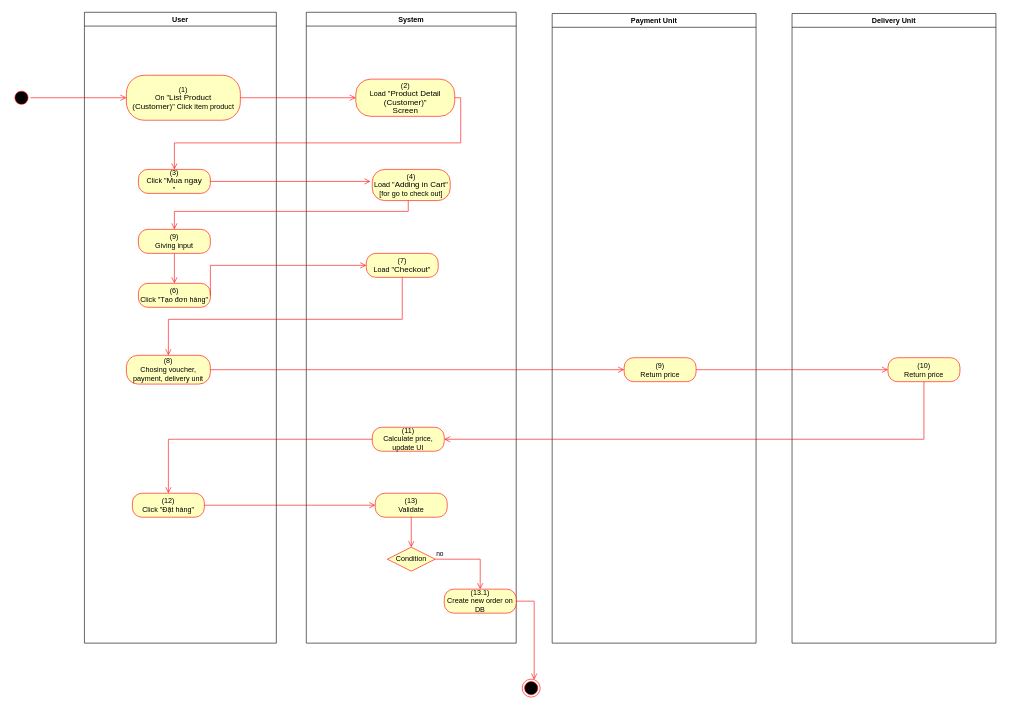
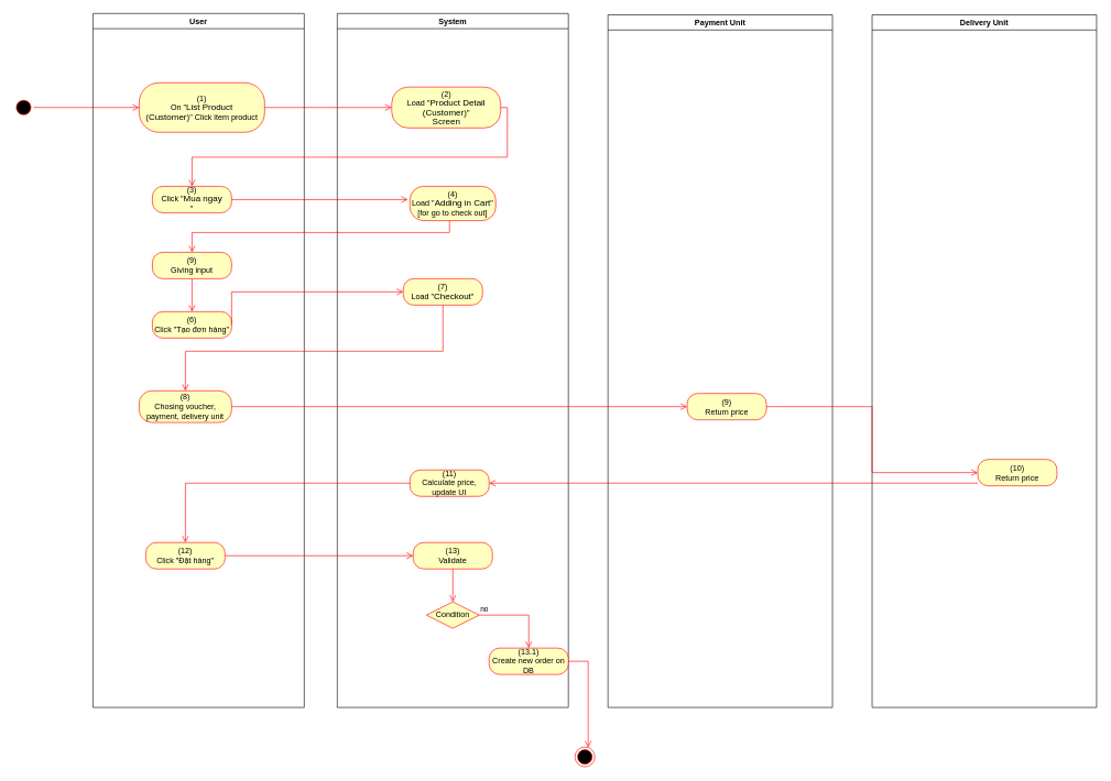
  <mxCell id="0" />
  <mxCell id="1" parent="0" />
  <mxCell id="2" value="User" style="swimlane;whiteSpace=wrap" parent="1" vertex="1"><mxGeometry x="140" y="20" width="320" height="1052" as="geometry"><mxRectangle x="120" y="128" width="60" height="23" as="alternateBounds" /></mxGeometry></mxCell>
  <mxCell id="3" value="(1)&lt;br style=&quot;padding: 0px ; margin: 0px&quot;&gt;On &quot;&lt;span lang=&quot;EN-GB&quot; style=&quot;font-size: 10.0pt ; line-height: 107% ; font-family: &amp;#34;arial&amp;#34; , sans-serif&quot;&gt;List Product&lt;br/&gt;(Customer)&lt;/span&gt;&quot; Click item product" style="rounded=1;whiteSpace=wrap;html=1;arcSize=40;fontColor=#000000;fillColor=#ffffc0;strokeColor=#ff0000;" parent="2" vertex="1"><mxGeometry x="70" y="105" width="190" height="75" as="geometry" /></mxCell>
  <mxCell id="4" value="(3)&lt;br&gt;Click &quot;&lt;span lang=&quot;EN-GB&quot; style=&quot;font-size: 10.0pt ; line-height: 107% ; font-family: &amp;#34;arial&amp;#34; , sans-serif&quot;&gt;Mua ngay&lt;/span&gt;&lt;br&gt;&quot;" style="rounded=1;whiteSpace=wrap;html=1;arcSize=40;fontColor=#000000;fillColor=#ffffc0;strokeColor=#ff0000;" parent="2" vertex="1"><mxGeometry x="90" y="262" width="120" height="40" as="geometry" /></mxCell>
  <mxCell id="5" value="(9)&lt;br&gt;Giving input" style="rounded=1;whiteSpace=wrap;html=1;arcSize=40;fontColor=#000000;fillColor=#ffffc0;strokeColor=#ff0000;" parent="2" vertex="1"><mxGeometry x="90" y="362" width="120" height="40" as="geometry" /></mxCell>
  <mxCell id="6" value="(8)&lt;br&gt;Chosing voucher, payment, delivery unit" style="rounded=1;whiteSpace=wrap;html=1;arcSize=40;fontColor=#000000;fillColor=#ffffc0;strokeColor=#ff0000;" parent="2" vertex="1"><mxGeometry x="70" y="572" width="140" height="48" as="geometry" /></mxCell>
  <mxCell id="7" value="(12)&lt;br&gt;Click &quot;Đặt hàng&quot;" style="rounded=1;whiteSpace=wrap;html=1;arcSize=40;fontColor=#000000;fillColor=#ffffc0;strokeColor=#ff0000;" parent="2" vertex="1"><mxGeometry x="80" y="802" width="120" height="40" as="geometry" /></mxCell>
  <mxCell id="8" value="(6)&lt;br&gt;Click &quot;Tạo đơn hàng&quot;" style="rounded=1;whiteSpace=wrap;html=1;arcSize=40;fontColor=#000000;fillColor=#ffffc0;strokeColor=#ff0000;" parent="2" vertex="1"><mxGeometry x="90" y="452" width="120" height="40" as="geometry" /></mxCell>
  <mxCell id="9" value="" style="edgeStyle=orthogonalEdgeStyle;html=1;verticalAlign=bottom;endArrow=open;endSize=8;strokeColor=#ff0000;rounded=0;entryX=0.5;entryY=0;entryDx=0;entryDy=0;" parent="2" source="5" target="8" edge="1"><mxGeometry relative="1" as="geometry"><mxPoint x="420" y="372" as="targetPoint" /></mxGeometry></mxCell>
  <mxCell id="10" value="System" style="swimlane;whiteSpace=wrap;startSize=23;" parent="1" vertex="1"><mxGeometry x="510" y="20" width="350" height="1052" as="geometry" /></mxCell>
  <mxCell id="11" value="(2)&lt;br&gt;Load &quot;&lt;span lang=&quot;EN-GB&quot; style=&quot;font-size: 10pt ; line-height: 107% ; font-family: &amp;#34;arial&amp;#34; , sans-serif&quot;&gt;&lt;span lang=&quot;EN-GB&quot; style=&quot;font-size: 10.0pt ; line-height: 107% ; font-family: &amp;#34;arial&amp;#34; , sans-serif&quot;&gt;Product Detail&lt;br/&gt;(Customer)&lt;/span&gt;&quot;&lt;br&gt;Screen&lt;br&gt;&lt;/span&gt;" style="rounded=1;whiteSpace=wrap;html=1;arcSize=40;fontColor=#000000;fillColor=#ffffc0;strokeColor=#ff0000;" parent="10" vertex="1"><mxGeometry x="82.5" y="111.5" width="165" height="62" as="geometry" /></mxCell>
  <mxCell id="12" value="(4)&lt;br&gt;Load &quot;&lt;span lang=&quot;EN-GB&quot; style=&quot;font-size: 10.0pt ; line-height: 107% ; font-family: &amp;#34;arial&amp;#34; , sans-serif&quot;&gt;Adding in Cart&lt;/span&gt;&quot; [for go to check out]" style="rounded=1;whiteSpace=wrap;html=1;arcSize=40;fontColor=#000000;fillColor=#ffffc0;strokeColor=#ff0000;" parent="10" vertex="1"><mxGeometry x="110" y="262" width="130" height="52" as="geometry" /></mxCell>
  <mxCell id="13" value="(13)&lt;br&gt;Validate" style="rounded=1;whiteSpace=wrap;html=1;arcSize=40;fontColor=#000000;fillColor=#ffffc0;strokeColor=#ff0000;" parent="10" vertex="1"><mxGeometry x="115" y="802" width="120" height="40" as="geometry" /></mxCell>
  <mxCell id="14" value="" style="edgeStyle=orthogonalEdgeStyle;html=1;verticalAlign=bottom;endArrow=open;endSize=8;strokeColor=#ff0000;rounded=0;entryX=0.5;entryY=0;entryDx=0;entryDy=0;" parent="10" source="13" target="15" edge="1"><mxGeometry relative="1" as="geometry"><mxPoint x="170" y="552" as="targetPoint" /></mxGeometry></mxCell>
  <mxCell id="15" value="Condition" style="rhombus;whiteSpace=wrap;html=1;fillColor=#ffffc0;strokeColor=#ff0000;" parent="10" vertex="1"><mxGeometry x="135" y="892" width="80" height="40" as="geometry" /></mxCell>
  <mxCell id="16" value="(13.1)&lt;br&gt;Create new order on DB" style="rounded=1;whiteSpace=wrap;html=1;arcSize=40;fontColor=#000000;fillColor=#ffffc0;strokeColor=#ff0000;" parent="10" vertex="1"><mxGeometry x="230" y="962" width="120" height="40" as="geometry" /></mxCell>
  <mxCell id="17" value="no" style="edgeStyle=orthogonalEdgeStyle;html=1;align=left;verticalAlign=bottom;endArrow=open;endSize=8;strokeColor=#ff0000;rounded=0;" parent="10" source="15" target="16" edge="1"><mxGeometry x="-1" relative="1" as="geometry"><mxPoint x="280" y="682" as="targetPoint" /></mxGeometry></mxCell>
  <mxCell id="18" value="(7)&lt;br&gt;Load &quot;&lt;span lang=&quot;EN-GB&quot; style=&quot;font-size: 10.0pt ; line-height: 107% ; font-family: &amp;#34;arial&amp;#34; , sans-serif&quot;&gt;Checkout&lt;/span&gt;&quot;" style="rounded=1;whiteSpace=wrap;html=1;arcSize=40;fontColor=#000000;fillColor=#ffffc0;strokeColor=#ff0000;" parent="10" vertex="1"><mxGeometry x="100" y="402" width="120" height="40" as="geometry" /></mxCell>
  <mxCell id="19" value="(11)&lt;br&gt;Calculate price, update UI" style="rounded=1;whiteSpace=wrap;html=1;arcSize=40;fontColor=#000000;fillColor=#ffffc0;strokeColor=#ff0000;" vertex="1" parent="10"><mxGeometry x="110" y="692" width="120" height="40" as="geometry" /></mxCell>
  <mxCell id="20" value="" style="ellipse;html=1;shape=startState;fillColor=#000000;strokeColor=#ff0000;" parent="1" vertex="1"><mxGeometry x="20" y="147.5" width="30" height="30" as="geometry" /></mxCell>
  <mxCell id="21" value="" style="edgeStyle=orthogonalEdgeStyle;html=1;verticalAlign=bottom;endArrow=open;endSize=8;strokeColor=#ff0000;rounded=0;entryX=0;entryY=0.5;entryDx=0;entryDy=0;" parent="1" source="20" target="3" edge="1"><mxGeometry relative="1" as="geometry"><mxPoint x="200" y="145" as="targetPoint" /></mxGeometry></mxCell>
  <mxCell id="22" value="" style="edgeStyle=orthogonalEdgeStyle;html=1;verticalAlign=bottom;endArrow=open;endSize=8;strokeColor=#ff0000;rounded=0;entryX=0;entryY=0.5;entryDx=0;entryDy=0;" parent="1" source="3" target="11" edge="1"><mxGeometry relative="1" as="geometry"><mxPoint x="600" y="163" as="targetPoint" /></mxGeometry></mxCell>
  <mxCell id="23" value="" style="ellipse;html=1;shape=endState;fillColor=#000000;strokeColor=#ff0000;" parent="1" vertex="1"><mxGeometry x="870" y="1132" width="30" height="30" as="geometry" /></mxCell>
  <mxCell id="24" value="" style="edgeStyle=orthogonalEdgeStyle;html=1;verticalAlign=bottom;endArrow=open;endSize=8;strokeColor=#ff0000;rounded=0;exitX=1;exitY=0.5;exitDx=0;exitDy=0;entryX=0.5;entryY=0;entryDx=0;entryDy=0;" parent="1" source="11" target="4" edge="1"><mxGeometry relative="1" as="geometry"><mxPoint x="820" y="652" as="targetPoint" /><mxPoint x="850" y="677" as="sourcePoint" /></mxGeometry></mxCell>
  <mxCell id="25" value="" style="edgeStyle=orthogonalEdgeStyle;html=1;verticalAlign=bottom;endArrow=open;endSize=8;strokeColor=#ff0000;rounded=0;entryX=0.5;entryY=0;entryDx=0;entryDy=0;" parent="1" source="12" target="5" edge="1"><mxGeometry relative="1" as="geometry"><mxPoint x="680" y="432" as="targetPoint" /><Array as="points"><mxPoint x="680" y="352" /><mxPoint x="290" y="352" /></Array></mxGeometry></mxCell>
  <mxCell id="26" value="" style="edgeStyle=orthogonalEdgeStyle;html=1;verticalAlign=bottom;endArrow=open;endSize=8;strokeColor=#ff0000;rounded=0;entryX=0;entryY=0.5;entryDx=0;entryDy=0;" parent="1" source="7" target="13" edge="1"><mxGeometry relative="1" as="geometry"><mxPoint x="280" y="712" as="targetPoint" /></mxGeometry></mxCell>
  <mxCell id="27" value="" style="edgeStyle=orthogonalEdgeStyle;html=1;verticalAlign=bottom;endArrow=open;endSize=8;strokeColor=#ff0000;rounded=0;exitX=1;exitY=0.5;exitDx=0;exitDy=0;" parent="1" source="16" target="23" edge="1"><mxGeometry relative="1" as="geometry"><mxPoint x="640" y="512" as="targetPoint" /><mxPoint x="350" y="622" as="sourcePoint" /><Array as="points"><mxPoint x="890" y="1002" /></Array></mxGeometry></mxCell>
  <mxCell id="28" value="" style="edgeStyle=orthogonalEdgeStyle;html=1;verticalAlign=bottom;endArrow=open;endSize=8;strokeColor=#ff0000;rounded=0;entryX=-0.023;entryY=0.385;entryDx=0;entryDy=0;entryPerimeter=0;" parent="1" source="4" target="12" edge="1"><mxGeometry relative="1" as="geometry"><mxPoint x="580" y="302" as="targetPoint" /></mxGeometry></mxCell>
  <mxCell id="29" value="" style="edgeStyle=orthogonalEdgeStyle;html=1;verticalAlign=bottom;endArrow=open;endSize=8;strokeColor=#ff0000;rounded=0;entryX=0;entryY=0.5;entryDx=0;entryDy=0;exitX=1;exitY=0.5;exitDx=0;exitDy=0;" parent="1" source="8" target="18" edge="1"><mxGeometry relative="1" as="geometry"><mxPoint x="290" y="542" as="targetPoint" /><Array as="points"><mxPoint x="350" y="442" /></Array></mxGeometry></mxCell>
  <mxCell id="30" value="" style="edgeStyle=orthogonalEdgeStyle;html=1;verticalAlign=bottom;endArrow=open;endSize=8;strokeColor=#ff0000;rounded=0;entryX=0.5;entryY=0;entryDx=0;entryDy=0;" parent="1" source="18" target="6" edge="1"><mxGeometry relative="1" as="geometry"><mxPoint x="670" y="522" as="targetPoint" /><Array as="points"><mxPoint x="670" y="532" /><mxPoint x="280" y="532" /></Array></mxGeometry></mxCell>
  <mxCell id="31" value="" style="edgeStyle=orthogonalEdgeStyle;html=1;verticalAlign=bottom;endArrow=open;endSize=8;strokeColor=#ff0000;rounded=0;entryX=0.5;entryY=0;entryDx=0;entryDy=0;" edge="1" source="19" parent="1" target="7"><mxGeometry relative="1" as="geometry"><mxPoint x="685" y="762" as="targetPoint" /></mxGeometry></mxCell>
  <mxCell id="32" value="Payment Unit" style="swimlane;" vertex="1" parent="1"><mxGeometry x="920" y="22" width="340" height="1050" as="geometry" /></mxCell>
  <mxCell id="33" value="(9)&lt;br&gt;Return price" style="rounded=1;whiteSpace=wrap;html=1;arcSize=40;fontColor=#000000;fillColor=#ffffc0;strokeColor=#ff0000;" vertex="1" parent="32"><mxGeometry x="120" y="574" width="120" height="40" as="geometry" /></mxCell>
  <mxCell id="34" value="Delivery Unit" style="swimlane;startSize=23;" vertex="1" parent="1"><mxGeometry x="1320" y="22" width="340" height="1050" as="geometry" /></mxCell>
- <mxCell id="35" value="(10)&lt;br&gt;Return price" style="rounded=1;whiteSpace=wrap;html=1;arcSize=40;fontColor=#000000;fillColor=#ffffc0;strokeColor=#ff0000;" vertex="1" parent="34"><mxGeometry x="160" y="574" width="120" height="40" as="geometry" /></mxCell>
+ <mxCell id="35" value="(10)&lt;br&gt;Return price" style="rounded=1;whiteSpace=wrap;html=1;arcSize=40;fontColor=#000000;fillColor=#ffffc0;strokeColor=#ff0000;" vertex="1" parent="34"><mxGeometry x="160" y="674" width="120" height="40" as="geometry" /></mxCell>
  <mxCell id="36" value="" style="edgeStyle=orthogonalEdgeStyle;html=1;verticalAlign=bottom;endArrow=open;endSize=8;strokeColor=#ff0000;rounded=0;entryX=0;entryY=0.5;entryDx=0;entryDy=0;" parent="1" source="6" target="33" edge="1"><mxGeometry relative="1" as="geometry"><mxPoint x="710" y="616" as="targetPoint" /></mxGeometry></mxCell>
  <mxCell id="37" value="" style="edgeStyle=orthogonalEdgeStyle;html=1;verticalAlign=bottom;endArrow=open;endSize=8;strokeColor=#ff0000;rounded=0;entryX=0;entryY=0.5;entryDx=0;entryDy=0;" edge="1" source="33" parent="1" target="35"><mxGeometry relative="1" as="geometry"><mxPoint x="1090" y="692" as="targetPoint" /></mxGeometry></mxCell>
  <mxCell id="38" value="" style="edgeStyle=orthogonalEdgeStyle;html=1;verticalAlign=bottom;endArrow=open;endSize=8;strokeColor=#ff0000;rounded=0;entryX=1;entryY=0.5;entryDx=0;entryDy=0;" edge="1" source="35" parent="1" target="19"><mxGeometry relative="1" as="geometry"><mxPoint x="1540" y="692" as="targetPoint" /><Array as="points"><mxPoint x="1540" y="732" /></Array></mxGeometry></mxCell>
